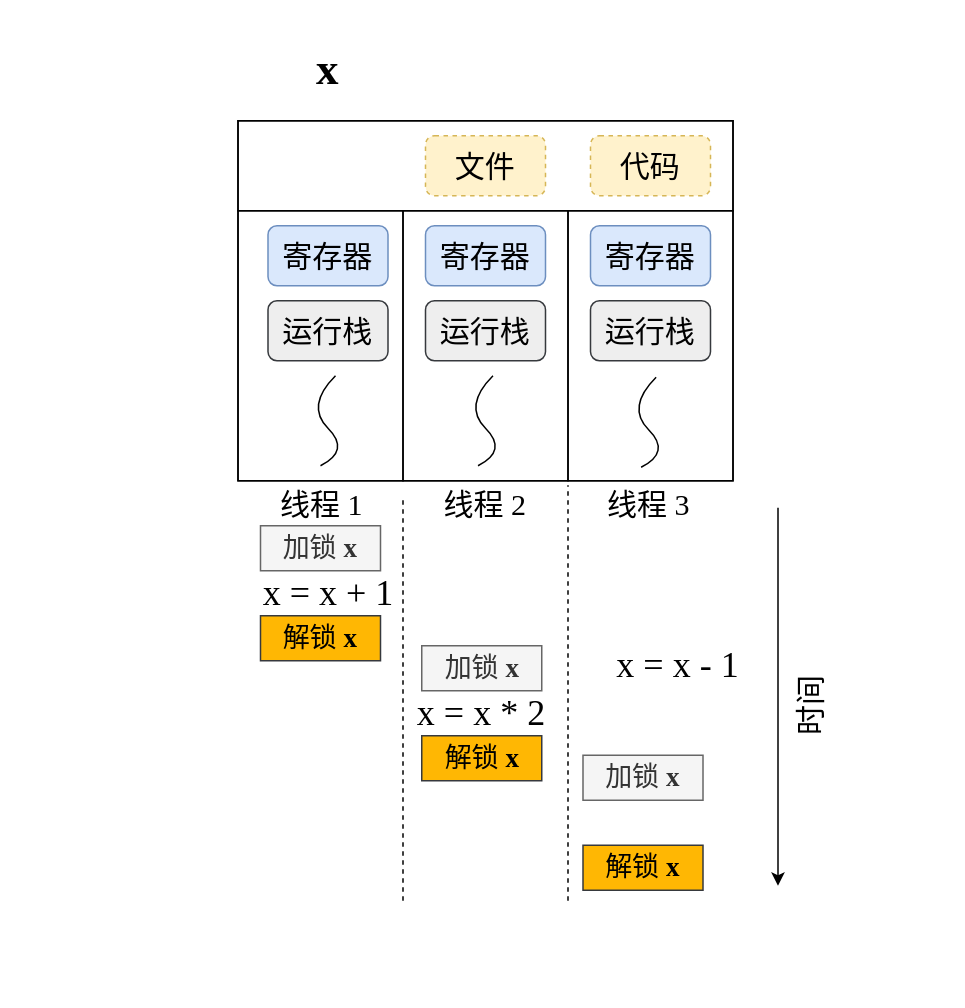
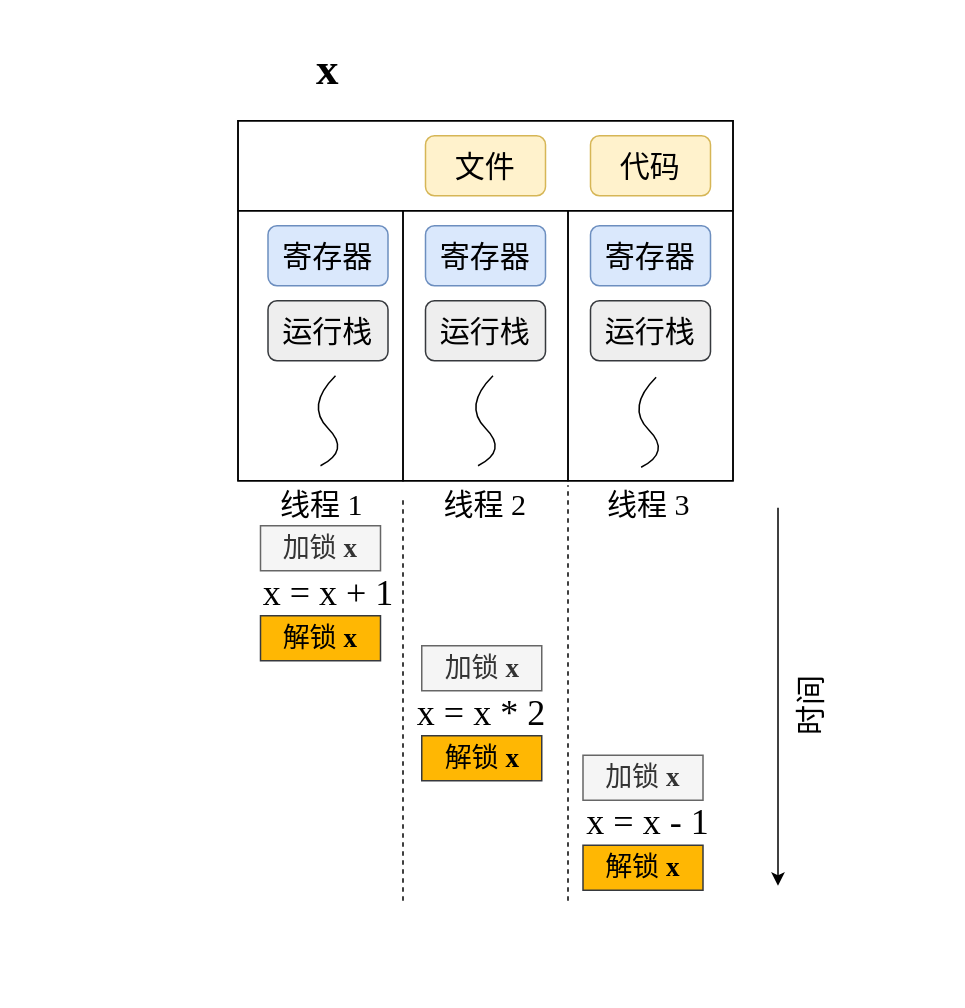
  <mxCell id="0" />
  <mxCell id="1" parent="0" />
  <mxCell id="2" value="" style="rounded=0;whiteSpace=wrap;html=1;strokeColor=none;fillColor=none;" parent="1" vertex="1"><mxGeometry x="20.5" y="20" width="600" height="630" as="geometry" /></mxCell>
  <mxCell id="3" value="" style="rounded=0;whiteSpace=wrap;html=1;fontSize=18;fillColor=none;fontFamily=Times New Roman;" parent="1" vertex="1"><mxGeometry x="378" y="140" width="110" height="180" as="geometry" /></mxCell>
  <mxCell id="4" value="" style="rounded=0;whiteSpace=wrap;html=1;fontSize=18;fillColor=none;fontFamily=Times New Roman;" parent="1" vertex="1"><mxGeometry x="158" y="140" width="110" height="180" as="geometry" /></mxCell>
  <mxCell id="5" value="" style="rounded=0;whiteSpace=wrap;html=1;fillColor=none;fontFamily=Times New Roman;" parent="1" vertex="1"><mxGeometry x="158" y="80" width="330" height="240" as="geometry" /></mxCell>
  <mxCell id="6" value="" style="rounded=0;whiteSpace=wrap;html=1;fillColor=none;fontFamily=Times New Roman;" parent="1" vertex="1"><mxGeometry x="158" y="80" width="330" height="60" as="geometry" /></mxCell>
- <mxCell id="7" value="文件" style="rounded=1;whiteSpace=wrap;html=1;fillColor=#fff2cc;strokeColor=#d6b656;fontSize=20;fontFamily=Times New Roman;dashed=1;" parent="1" vertex="1"><mxGeometry x="283" y="90" width="80" height="40" as="geometry" /></mxCell>
+ <mxCell id="7" value="文件" style="rounded=1;whiteSpace=wrap;html=1;fillColor=#fff2cc;strokeColor=#d6b656;fontSize=20;fontFamily=Times New Roman;" parent="1" vertex="1"><mxGeometry x="283" y="90" width="80" height="40" as="geometry" /></mxCell>
  <mxCell id="8" value="" style="curved=1;endArrow=none;html=1;rounded=0;fontSize=18;endFill=0;fontFamily=Times New Roman;" parent="1" edge="1"><mxGeometry x="0.544" y="-7" width="50" height="50" relative="1" as="geometry"><mxPoint x="213" y="310" as="sourcePoint" /><mxPoint x="223" y="250" as="targetPoint" /><Array as="points"><mxPoint x="233" y="300" /><mxPoint x="203" y="270" /></Array><mxPoint as="offset" /></mxGeometry></mxCell>
- <mxCell id="9" value="代码" style="rounded=1;whiteSpace=wrap;html=1;fillColor=#fff2cc;strokeColor=#d6b656;fontSize=20;fontFamily=Times New Roman;dashed=1;" parent="1" vertex="1"><mxGeometry x="393" y="90" width="80" height="40" as="geometry" /></mxCell>
+ <mxCell id="9" value="代码" style="rounded=1;whiteSpace=wrap;html=1;fillColor=#fff2cc;strokeColor=#d6b656;fontSize=20;fontFamily=Times New Roman;" parent="1" vertex="1"><mxGeometry x="393" y="90" width="80" height="40" as="geometry" /></mxCell>
  <mxCell id="10" value="" style="rounded=0;whiteSpace=wrap;html=1;fontSize=18;fillColor=none;fontFamily=Times New Roman;" parent="1" vertex="1"><mxGeometry x="268" y="140" width="110" height="180" as="geometry" /></mxCell>
  <mxCell id="11" value="" style="curved=1;endArrow=none;html=1;rounded=0;fontSize=18;endFill=0;fontFamily=Times New Roman;" parent="1" edge="1"><mxGeometry x="0.575" y="-6" width="50" height="50" relative="1" as="geometry"><mxPoint x="318" y="310" as="sourcePoint" /><mxPoint x="328" y="250" as="targetPoint" /><Array as="points"><mxPoint x="338" y="300" /><mxPoint x="308" y="270" /></Array><mxPoint as="offset" /></mxGeometry></mxCell>
  <mxCell id="12" value="" style="curved=1;endArrow=none;html=1;rounded=0;fontSize=18;endFill=0;fontFamily=Times New Roman;" parent="1" edge="1"><mxGeometry width="50" height="50" relative="1" as="geometry"><mxPoint x="426.75" y="311" as="sourcePoint" /><mxPoint x="436.75" y="251" as="targetPoint" /><Array as="points"><mxPoint x="446.75" y="301" /><mxPoint x="416.75" y="271" /></Array></mxGeometry></mxCell>
  <mxCell id="13" value="寄存器" style="rounded=1;whiteSpace=wrap;html=1;fontSize=20;fillColor=#dae8fc;strokeColor=#6c8ebf;fontFamily=Times New Roman;" parent="1" vertex="1"><mxGeometry x="178" y="150" width="80" height="40" as="geometry" /></mxCell>
  <mxCell id="14" value="寄存器" style="rounded=1;whiteSpace=wrap;html=1;fontSize=20;fillColor=#dae8fc;strokeColor=#6c8ebf;fontFamily=Times New Roman;" parent="1" vertex="1"><mxGeometry x="283" y="150" width="80" height="40" as="geometry" /></mxCell>
  <mxCell id="15" value="寄存器" style="rounded=1;whiteSpace=wrap;html=1;fontSize=20;fillColor=#dae8fc;strokeColor=#6c8ebf;fontFamily=Times New Roman;" parent="1" vertex="1"><mxGeometry x="393" y="150" width="80" height="40" as="geometry" /></mxCell>
  <mxCell id="16" value="运行栈" style="rounded=1;whiteSpace=wrap;html=1;fontSize=20;fillColor=#eeeeee;strokeColor=#36393d;fontFamily=Times New Roman;" parent="1" vertex="1"><mxGeometry x="178" y="200" width="80" height="40" as="geometry" /></mxCell>
  <mxCell id="17" value="运行栈" style="rounded=1;whiteSpace=wrap;html=1;fontSize=20;fillColor=#eeeeee;strokeColor=#36393d;fontFamily=Times New Roman;" parent="1" vertex="1"><mxGeometry x="283" y="200" width="80" height="40" as="geometry" /></mxCell>
  <mxCell id="18" value="运行栈" style="rounded=1;whiteSpace=wrap;html=1;fontSize=20;fillColor=#eeeeee;strokeColor=#36393d;fontFamily=Times New Roman;" parent="1" vertex="1"><mxGeometry x="393" y="200" width="80" height="40" as="geometry" /></mxCell>
  <mxCell id="19" value="&lt;font size=&quot;1&quot; style=&quot;&quot;&gt;&lt;b style=&quot;font-size: 30px;&quot;&gt;x&lt;/b&gt;&lt;/font&gt;" style="text;html=1;strokeColor=none;fillColor=none;align=center;verticalAlign=middle;whiteSpace=wrap;rounded=0;fontFamily=Times New Roman;" parent="1" vertex="1"><mxGeometry x="188" y="30" width="60" height="30" as="geometry" /></mxCell>
  <mxCell id="20" value="x = x + 1" style="text;html=1;strokeColor=none;fillColor=none;align=center;verticalAlign=middle;whiteSpace=wrap;rounded=0;fontSize=24;fontFamily=Times New Roman;" parent="1" vertex="1"><mxGeometry x="170.5" y="380" width="95" height="30" as="geometry" /></mxCell>
  <mxCell id="21" value="x = x * 2" style="text;html=1;strokeColor=none;fillColor=none;align=center;verticalAlign=middle;whiteSpace=wrap;rounded=0;fontSize=24;fontFamily=Times New Roman;" parent="1" vertex="1"><mxGeometry x="273" y="460" width="95" height="30" as="geometry" /></mxCell>
- <mxCell id="22" value="x = x - 1" style="text;html=1;strokeColor=none;fillColor=none;align=center;verticalAlign=middle;whiteSpace=wrap;rounded=0;fontSize=24;fontFamily=Times New Roman;" parent="1" vertex="1"><mxGeometry x="404.25" y="428" width="95" height="30" as="geometry" /></mxCell>
+ <mxCell id="22" value="x = x - 1" style="text;html=1;strokeColor=none;fillColor=none;align=center;verticalAlign=middle;whiteSpace=wrap;rounded=0;fontSize=24;fontFamily=Times New Roman;" parent="1" vertex="1"><mxGeometry x="384.25" y="533" width="95" height="30" as="geometry" /></mxCell>
  <mxCell id="23" value="" style="endArrow=classic;html=1;rounded=0;fontSize=24;fontFamily=Times New Roman;" parent="1" edge="1"><mxGeometry width="50" height="50" relative="1" as="geometry"><mxPoint x="518" y="338" as="sourcePoint" /><mxPoint x="518" y="590" as="targetPoint" /></mxGeometry></mxCell>
  <mxCell id="24" value="" style="endArrow=none;dashed=1;html=1;rounded=0;fontSize=24;fontFamily=Times New Roman;" parent="1" edge="1"><mxGeometry width="50" height="50" relative="1" as="geometry"><mxPoint x="268" y="600" as="sourcePoint" /><mxPoint x="268" y="331" as="targetPoint" /></mxGeometry></mxCell>
  <mxCell id="25" value="" style="endArrow=none;dashed=1;html=1;rounded=0;fontSize=24;fontFamily=Times New Roman;" parent="1" edge="1"><mxGeometry width="50" height="50" relative="1" as="geometry"><mxPoint x="378" y="600" as="sourcePoint" /><mxPoint x="378" y="323" as="targetPoint" /></mxGeometry></mxCell>
  <mxCell id="26" value="&lt;font style=&quot;font-size: 20px;&quot;&gt;线程 1&lt;/font&gt;" style="text;html=1;strokeColor=none;fillColor=none;align=center;verticalAlign=middle;whiteSpace=wrap;rounded=0;fontSize=24;fontFamily=Times New Roman;" parent="1" vertex="1"><mxGeometry x="164.25" y="320" width="100" height="30" as="geometry" /></mxCell>
  <mxCell id="27" value="&lt;font style=&quot;font-size: 20px;&quot;&gt;线程 2&lt;/font&gt;" style="text;html=1;strokeColor=none;fillColor=none;align=center;verticalAlign=middle;whiteSpace=wrap;rounded=0;fontSize=24;fontFamily=Times New Roman;" parent="1" vertex="1"><mxGeometry x="273" y="320" width="100" height="30" as="geometry" /></mxCell>
  <mxCell id="28" value="&lt;font style=&quot;font-size: 20px;&quot;&gt;线程 3&lt;/font&gt;" style="text;html=1;strokeColor=none;fillColor=none;align=center;verticalAlign=middle;whiteSpace=wrap;rounded=0;fontSize=24;fontFamily=Times New Roman;" parent="1" vertex="1"><mxGeometry x="381.75" y="320" width="100" height="30" as="geometry" /></mxCell>
  <mxCell id="29" value="时间" style="text;html=1;strokeColor=none;fillColor=none;align=center;verticalAlign=middle;whiteSpace=wrap;rounded=0;fontFamily=Times New Roman;fontSize=20;horizontal=0;" parent="1" vertex="1"><mxGeometry x="509" y="440" width="60" height="60" as="geometry" /></mxCell>
  <mxCell id="30" value="&lt;font style=&quot;font-size: 18px;&quot;&gt;加锁&amp;nbsp;&lt;b&gt;x&lt;/b&gt;&lt;/font&gt;" style="rounded=0;whiteSpace=wrap;html=1;fillColor=#f5f5f5;fontColor=#333333;strokeColor=#666666;fontFamily=Times New Roman;" parent="1" vertex="1"><mxGeometry x="173" y="350" width="80" height="30" as="geometry" /></mxCell>
  <mxCell id="31" value="&lt;font style=&quot;font-size: 18px;&quot;&gt;解锁&amp;nbsp;&lt;b&gt;x&lt;/b&gt;&lt;/font&gt;" style="rounded=0;whiteSpace=wrap;html=1;fillColor=#FFB703;strokeColor=#36393d;fontFamily=Times New Roman;" parent="1" vertex="1"><mxGeometry x="173" y="410" width="80" height="30" as="geometry" /></mxCell>
  <mxCell id="32" value="&lt;font style=&quot;font-size: 18px;&quot;&gt;加锁&amp;nbsp;&lt;b&gt;x&lt;/b&gt;&lt;/font&gt;" style="rounded=0;whiteSpace=wrap;html=1;fillColor=#f5f5f5;fontColor=#333333;strokeColor=#666666;fontFamily=Times New Roman;" parent="1" vertex="1"><mxGeometry x="280.5" y="430" width="80" height="30" as="geometry" /></mxCell>
  <mxCell id="33" value="&lt;font style=&quot;font-size: 18px;&quot;&gt;解锁&amp;nbsp;&lt;b&gt;x&lt;/b&gt;&lt;/font&gt;" style="rounded=0;whiteSpace=wrap;html=1;fillColor=#FFB703;strokeColor=#36393d;fontFamily=Times New Roman;" parent="1" vertex="1"><mxGeometry x="280.5" y="490" width="80" height="30" as="geometry" /></mxCell>
  <mxCell id="34" value="&lt;font style=&quot;font-size: 18px;&quot;&gt;加锁&amp;nbsp;&lt;b&gt;x&lt;/b&gt;&lt;/font&gt;" style="rounded=0;whiteSpace=wrap;html=1;fillColor=#f5f5f5;fontColor=#333333;strokeColor=#666666;fontFamily=Times New Roman;" parent="1" vertex="1"><mxGeometry x="388" y="503" width="80" height="30" as="geometry" /></mxCell>
  <mxCell id="35" value="&lt;font style=&quot;font-size: 18px;&quot;&gt;解锁&amp;nbsp;&lt;b&gt;x&lt;/b&gt;&lt;/font&gt;" style="rounded=0;whiteSpace=wrap;html=1;fillColor=#FFB703;strokeColor=#36393d;fontFamily=Times New Roman;" parent="1" vertex="1"><mxGeometry x="388" y="563" width="80" height="30" as="geometry" /></mxCell>
